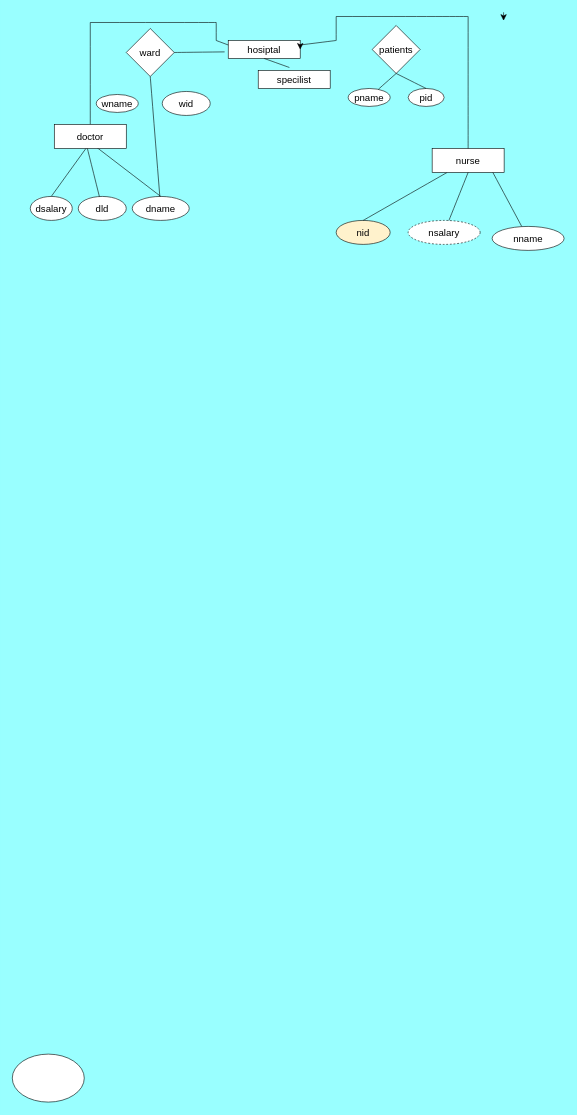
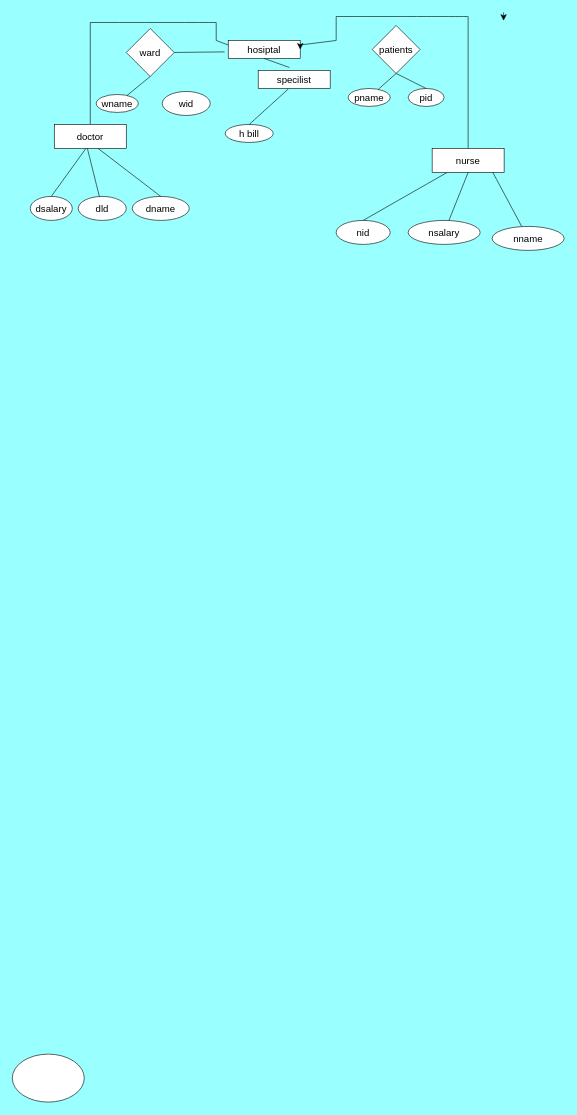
  <mxCell id="0" />
  <mxCell id="1" parent="0" />
  <mxCell id="2" value="hosiptal" style="rounded=0;whiteSpace=wrap;html=1;fontSize=16;labelBackgroundColor=none;" vertex="1" parent="1"><mxGeometry x="380" y="67" width="120" height="30" as="geometry" /></mxCell>
  <mxCell id="3" value="patients" style="rhombus;whiteSpace=wrap;html=1;fontSize=16;labelBackgroundColor=none;rounded=0;" vertex="1" parent="1"><mxGeometry x="620" y="42" width="80" height="80" as="geometry" /></mxCell>
  <mxCell id="4" value="ward" style="rhombus;whiteSpace=wrap;html=1;fontSize=16;labelBackgroundColor=none;rounded=0;" vertex="1" parent="1"><mxGeometry x="210" y="47" width="80" height="80" as="geometry" /></mxCell>
  <mxCell id="5" value="dld" style="ellipse;whiteSpace=wrap;html=1;fontSize=16;labelBackgroundColor=none;rounded=0;" vertex="1" parent="1"><mxGeometry x="130" y="327" width="80" height="40" as="geometry" /></mxCell>
  <mxCell id="6" value="pid" style="ellipse;whiteSpace=wrap;html=1;fontSize=16;labelBackgroundColor=none;rounded=0;" vertex="1" parent="1"><mxGeometry x="680" y="147" width="60" height="30" as="geometry" /></mxCell>
  <mxCell id="7" value="pname" style="ellipse;whiteSpace=wrap;html=1;fontSize=16;labelBackgroundColor=none;rounded=0;" vertex="1" parent="1"><mxGeometry x="580" y="147" width="70" height="30" as="geometry" /></mxCell>
  <mxCell id="8" value="wname" style="ellipse;whiteSpace=wrap;html=1;fontSize=16;labelBackgroundColor=none;rounded=0;" vertex="1" parent="1"><mxGeometry x="160" y="157" width="70" height="30" as="geometry" /></mxCell>
  <mxCell id="9" value="wid" style="ellipse;whiteSpace=wrap;html=1;fontSize=16;labelBackgroundColor=none;rounded=0;" vertex="1" parent="1"><mxGeometry x="270" y="152" width="80" height="40" as="geometry" /></mxCell>
  <mxCell id="10" style="edgeStyle=none;curved=1;rounded=0;orthogonalLoop=1;jettySize=auto;html=1;exitX=0.5;exitY=0;exitDx=0;exitDy=0;fontSize=12;startSize=8;endSize=8;labelBackgroundColor=none;fontColor=default;" edge="1" parent="1"><mxGeometry relative="1" as="geometry"><mxPoint x="350" y="317" as="sourcePoint" /><mxPoint x="350" y="317" as="targetPoint" /></mxGeometry></mxCell>
  <mxCell id="11" style="edgeStyle=none;curved=1;rounded=0;orthogonalLoop=1;jettySize=auto;html=1;exitX=0;exitY=0.5;exitDx=0;exitDy=0;fontSize=12;startSize=8;endSize=8;labelBackgroundColor=none;fontColor=default;" edge="1" parent="1"><mxGeometry relative="1" as="geometry"><mxPoint x="290" y="357" as="sourcePoint" /><mxPoint x="290" y="357" as="targetPoint" /></mxGeometry></mxCell>
- <mxCell id="12" value="nid" style="ellipse;whiteSpace=wrap;html=1;fontSize=16;labelBackgroundColor=none;rounded=0;fillColor=#fff2cc;" vertex="1" parent="1"><mxGeometry x="560" y="367" width="90" height="40" as="geometry" /></mxCell>
+ <mxCell id="12" value="nid" style="ellipse;whiteSpace=wrap;html=1;fontSize=16;labelBackgroundColor=none;rounded=0;" vertex="1" parent="1"><mxGeometry x="560" y="367" width="90" height="40" as="geometry" /></mxCell>
  <mxCell id="13" value="dname" style="ellipse;whiteSpace=wrap;html=1;fontSize=16;labelBackgroundColor=none;rounded=0;" vertex="1" parent="1"><mxGeometry x="220" y="327" width="95" height="40" as="geometry" /></mxCell>
  <mxCell id="14" value="specilist" style="rounded=0;whiteSpace=wrap;html=1;fontSize=16;labelBackgroundColor=none;" vertex="1" parent="1"><mxGeometry x="430" y="117" width="120" height="30" as="geometry" /></mxCell>
  <mxCell id="15" value="dsalary" style="ellipse;whiteSpace=wrap;html=1;fontSize=16;labelBackgroundColor=none;rounded=0;" vertex="1" parent="1"><mxGeometry x="50" y="327" width="70" height="40" as="geometry" /></mxCell>
  <mxCell id="16" value="" style="ellipse;whiteSpace=wrap;html=1;fontSize=16;labelBackgroundColor=none;rounded=0;" vertex="1" parent="1"><mxGeometry x="20" y="1757" width="120" height="80" as="geometry" /></mxCell>
- <mxCell id="18" value="" style="endArrow=none;html=1;rounded=0;fontSize=12;startSize=8;endSize=8;curved=1;exitX=0.5;exitY=1;exitDx=0;exitDy=0;labelBackgroundColor=none;fontColor=default;" edge="1" parent="1" source="4" target="13"><mxGeometry width="50" height="50" relative="1" as="geometry"><mxPoint x="720" y="297" as="sourcePoint" /><mxPoint x="770" y="247" as="targetPoint" /></mxGeometry></mxCell>
+ <mxCell id="17" value="h bill" style="ellipse;whiteSpace=wrap;html=1;fontSize=16;labelBackgroundColor=none;rounded=0;" vertex="1" parent="1"><mxGeometry x="375" y="207" width="80" height="30" as="geometry" /></mxCell>
+ <mxCell id="18" value="" style="endArrow=none;html=1;rounded=0;fontSize=12;startSize=8;endSize=8;curved=1;exitX=0.5;exitY=1;exitDx=0;exitDy=0;labelBackgroundColor=none;fontColor=default;" edge="1" parent="1" source="4" target="8"><mxGeometry width="50" height="50" relative="1" as="geometry"><mxPoint x="720" y="297" as="sourcePoint" /><mxPoint x="770" y="247" as="targetPoint" /></mxGeometry></mxCell>
  <mxCell id="19" value="" style="endArrow=none;html=1;rounded=0;fontSize=12;startSize=8;endSize=8;curved=1;exitX=0.5;exitY=0;exitDx=0;exitDy=0;entryX=0.5;entryY=1;entryDx=0;entryDy=0;labelBackgroundColor=none;fontColor=default;" edge="1" parent="1" source="6" target="3"><mxGeometry width="50" height="50" relative="1" as="geometry"><mxPoint x="720" y="297" as="sourcePoint" /><mxPoint x="660" y="127" as="targetPoint" /></mxGeometry></mxCell>
  <mxCell id="20" value="" style="endArrow=none;html=1;rounded=0;fontSize=12;startSize=8;endSize=8;curved=1;labelBackgroundColor=none;fontColor=default;" edge="1" parent="1" source="7"><mxGeometry width="50" height="50" relative="1" as="geometry"><mxPoint x="720" y="297" as="sourcePoint" /><mxPoint x="660" y="122" as="targetPoint" /></mxGeometry></mxCell>
  <mxCell id="21" value="" style="endArrow=none;html=1;rounded=0;fontSize=12;startSize=8;endSize=8;curved=1;entryX=-0.05;entryY=0.633;entryDx=0;entryDy=0;entryPerimeter=0;exitX=1;exitY=0.5;exitDx=0;exitDy=0;labelBackgroundColor=none;fontColor=default;" edge="1" parent="1" source="4" target="2"><mxGeometry width="50" height="50" relative="1" as="geometry"><mxPoint x="720" y="297" as="sourcePoint" /><mxPoint x="770" y="247" as="targetPoint" /></mxGeometry></mxCell>
  <mxCell id="22" value="" style="endArrow=none;html=1;rounded=0;fontSize=12;startSize=8;endSize=8;curved=1;entryX=0.5;entryY=1;entryDx=0;entryDy=0;exitX=0.433;exitY=-0.167;exitDx=0;exitDy=0;exitPerimeter=0;labelBackgroundColor=none;fontColor=default;" edge="1" parent="1" source="14" target="2"><mxGeometry width="50" height="50" relative="1" as="geometry"><mxPoint x="720" y="297" as="sourcePoint" /><mxPoint x="440" y="117" as="targetPoint" /></mxGeometry></mxCell>
  <mxCell id="23" style="edgeStyle=none;curved=1;rounded=0;orthogonalLoop=1;jettySize=auto;html=1;exitX=1;exitY=0.25;exitDx=0;exitDy=0;entryX=1;entryY=0.5;entryDx=0;entryDy=0;fontSize=12;startSize=8;endSize=8;labelBackgroundColor=none;fontColor=default;" edge="1" parent="1" source="2" target="2"><mxGeometry relative="1" as="geometry" /></mxCell>
  <mxCell id="24" style="edgeStyle=none;curved=1;rounded=0;orthogonalLoop=1;jettySize=auto;html=1;exitX=0.5;exitY=0;exitDx=0;exitDy=0;entryX=0.5;entryY=0;entryDx=0;entryDy=0;fontSize=12;startSize=8;endSize=8;labelBackgroundColor=none;fontColor=default;" edge="1" parent="1" source="7" target="7"><mxGeometry relative="1" as="geometry" /></mxCell>
  <mxCell id="25" value="" style="endArrow=none;html=1;rounded=0;fontSize=12;startSize=8;endSize=8;curved=1;exitX=0.445;exitY=1.096;exitDx=0;exitDy=0;exitPerimeter=0;labelBackgroundColor=none;fontColor=default;" edge="1" parent="1" target="5"><mxGeometry width="50" height="50" relative="1" as="geometry"><mxPoint x="143.4" y="239.88" as="sourcePoint" /><mxPoint x="770" y="247" as="targetPoint" /></mxGeometry></mxCell>
  <mxCell id="26" value="" style="endArrow=none;html=1;rounded=0;fontSize=12;startSize=8;endSize=8;curved=1;exitX=0.5;exitY=0;exitDx=0;exitDy=0;entryX=0.5;entryY=1;entryDx=0;entryDy=0;labelBackgroundColor=none;fontColor=default;" edge="1" parent="1" source="15"><mxGeometry width="50" height="50" relative="1" as="geometry"><mxPoint x="720" y="297" as="sourcePoint" /><mxPoint x="150" y="237" as="targetPoint" /></mxGeometry></mxCell>
  <mxCell id="27" value="" style="endArrow=none;html=1;rounded=0;fontSize=12;startSize=8;endSize=8;curved=1;exitX=0.5;exitY=0;exitDx=0;exitDy=0;entryX=0.5;entryY=1;entryDx=0;entryDy=0;labelBackgroundColor=none;fontColor=default;" edge="1" parent="1" source="13"><mxGeometry width="50" height="50" relative="1" as="geometry"><mxPoint x="720" y="297" as="sourcePoint" /><mxPoint x="150" y="237" as="targetPoint" /></mxGeometry></mxCell>
+ <mxCell id="28" value="" style="endArrow=none;html=1;rounded=0;fontSize=12;startSize=8;endSize=8;curved=1;entryX=0.417;entryY=1.033;entryDx=0;entryDy=0;entryPerimeter=0;exitX=0.5;exitY=0;exitDx=0;exitDy=0;labelBackgroundColor=none;fontColor=default;" edge="1" parent="1" source="17" target="14"><mxGeometry width="50" height="50" relative="1" as="geometry"><mxPoint x="720" y="297" as="sourcePoint" /><mxPoint x="310" y="107" as="targetPoint" /></mxGeometry></mxCell>
  <mxCell id="29" value="" style="endArrow=none;html=1;rounded=0;fontSize=12;startSize=8;endSize=8;curved=1;labelBackgroundColor=none;fontColor=default;" edge="1" parent="1"><mxGeometry width="50" height="50" relative="1" as="geometry"><mxPoint x="360" y="37" as="sourcePoint" /><mxPoint x="150" y="37" as="targetPoint" /></mxGeometry></mxCell>
  <mxCell id="30" value="" style="endArrow=none;html=1;rounded=0;fontSize=12;startSize=8;endSize=8;curved=1;exitX=0.5;exitY=0;exitDx=0;exitDy=0;labelBackgroundColor=none;fontColor=default;" edge="1" parent="1"><mxGeometry width="50" height="50" relative="1" as="geometry"><mxPoint x="150" y="207" as="sourcePoint" /><mxPoint x="150" y="37" as="targetPoint" /></mxGeometry></mxCell>
  <mxCell id="31" value="" style="endArrow=none;html=1;rounded=0;fontSize=12;startSize=8;endSize=8;curved=1;exitX=0.5;exitY=0;exitDx=0;exitDy=0;labelBackgroundColor=none;fontColor=default;" edge="1" parent="1" source="12" target="38"><mxGeometry width="50" height="50" relative="1" as="geometry"><mxPoint x="720" y="297" as="sourcePoint" /><mxPoint x="650" y="307" as="targetPoint" /></mxGeometry></mxCell>
  <mxCell id="32" value="" style="endArrow=none;html=1;rounded=0;fontSize=12;startSize=8;endSize=8;curved=1;exitX=0.67;exitY=0.028;exitDx=0;exitDy=0;exitPerimeter=0;labelBackgroundColor=none;fontColor=default;" edge="1" parent="1" source="38" target="40"><mxGeometry width="50" height="50" relative="1" as="geometry"><mxPoint x="770" y="237" as="sourcePoint" /><mxPoint x="780" y="37" as="targetPoint" /></mxGeometry></mxCell>
  <mxCell id="33" value="" style="endArrow=none;html=1;rounded=0;fontSize=12;startSize=8;endSize=8;curved=1;labelBackgroundColor=none;fontColor=default;" edge="1" parent="1"><mxGeometry width="50" height="50" relative="1" as="geometry"><mxPoint x="780" y="27" as="sourcePoint" /><mxPoint x="560" y="27" as="targetPoint" /></mxGeometry></mxCell>
  <mxCell id="34" value="" style="endArrow=none;html=1;rounded=0;fontSize=12;startSize=8;endSize=8;curved=1;labelBackgroundColor=none;fontColor=default;" edge="1" parent="1"><mxGeometry width="50" height="50" relative="1" as="geometry"><mxPoint x="560" y="67" as="sourcePoint" /><mxPoint x="560" y="27" as="targetPoint" /></mxGeometry></mxCell>
  <mxCell id="35" value="" style="endArrow=none;html=1;rounded=0;fontSize=12;startSize=8;endSize=8;curved=1;entryX=1;entryY=0.25;entryDx=0;entryDy=0;labelBackgroundColor=none;fontColor=default;" edge="1" parent="1" target="2"><mxGeometry width="50" height="50" relative="1" as="geometry"><mxPoint x="560" y="67" as="sourcePoint" /><mxPoint x="510" y="67" as="targetPoint" /></mxGeometry></mxCell>
  <mxCell id="36" value="" style="endArrow=none;html=1;rounded=0;fontSize=12;startSize=8;endSize=8;curved=1;entryX=0;entryY=0.25;entryDx=0;entryDy=0;labelBackgroundColor=none;fontColor=default;" edge="1" parent="1" target="2"><mxGeometry width="50" height="50" relative="1" as="geometry"><mxPoint x="360" y="67" as="sourcePoint" /><mxPoint x="770" y="247" as="targetPoint" /></mxGeometry></mxCell>
  <mxCell id="37" value="" style="endArrow=none;html=1;rounded=0;fontSize=12;startSize=8;endSize=8;curved=1;labelBackgroundColor=none;fontColor=default;" edge="1" parent="1"><mxGeometry width="50" height="50" relative="1" as="geometry"><mxPoint x="360" y="37" as="sourcePoint" /><mxPoint x="360" y="67" as="targetPoint" /></mxGeometry></mxCell>
  <mxCell id="38" value="nurse" style="rounded=0;whiteSpace=wrap;html=1;fontSize=16;labelBackgroundColor=none;" vertex="1" parent="1"><mxGeometry x="720" y="247" width="120" height="40" as="geometry" /></mxCell>
  <mxCell id="39" style="edgeStyle=none;curved=1;rounded=0;orthogonalLoop=1;jettySize=auto;html=1;fontSize=12;startSize=8;endSize=8;labelBackgroundColor=none;fontColor=default;" edge="1" parent="1"><mxGeometry relative="1" as="geometry"><mxPoint x="839.087" y="20.049" as="sourcePoint" /><mxPoint x="839.087" y="33.951" as="targetPoint" /></mxGeometry></mxCell>
  <mxCell id="40" value="nname" style="ellipse;whiteSpace=wrap;html=1;fontSize=16;labelBackgroundColor=none;rounded=0;" vertex="1" parent="1"><mxGeometry x="820" y="377" width="120" height="40" as="geometry" /></mxCell>
- <mxCell id="41" value="nsalary" style="ellipse;whiteSpace=wrap;html=1;fontSize=16;labelBackgroundColor=none;rounded=0;dashed=1;" vertex="1" parent="1"><mxGeometry x="680" y="367" width="120" height="40" as="geometry" /></mxCell>
+ <mxCell id="41" value="nsalary" style="ellipse;whiteSpace=wrap;html=1;fontSize=16;labelBackgroundColor=none;rounded=0;" vertex="1" parent="1"><mxGeometry x="680" y="367" width="120" height="40" as="geometry" /></mxCell>
  <mxCell id="42" value="" style="endArrow=none;html=1;rounded=0;fontSize=12;startSize=8;endSize=8;curved=1;exitX=0.5;exitY=0;exitDx=0;exitDy=0;labelBackgroundColor=none;fontColor=default;" edge="1" parent="1" source="38"><mxGeometry width="50" height="50" relative="1" as="geometry"><mxPoint x="720" y="297" as="sourcePoint" /><mxPoint x="780" y="27" as="targetPoint" /></mxGeometry></mxCell>
  <mxCell id="43" value="" style="endArrow=none;html=1;rounded=0;fontSize=12;startSize=8;endSize=8;curved=1;entryX=0.5;entryY=1;entryDx=0;entryDy=0;labelBackgroundColor=none;fontColor=default;" edge="1" parent="1" source="41" target="38"><mxGeometry width="50" height="50" relative="1" as="geometry"><mxPoint x="720" y="297" as="sourcePoint" /><mxPoint x="770" y="247" as="targetPoint" /></mxGeometry></mxCell>
  <mxCell id="44" value="doctor" style="rounded=0;whiteSpace=wrap;html=1;fontSize=16;labelBackgroundColor=none;" vertex="1" parent="1"><mxGeometry x="90" y="207" width="120" height="40" as="geometry" /></mxCell>
